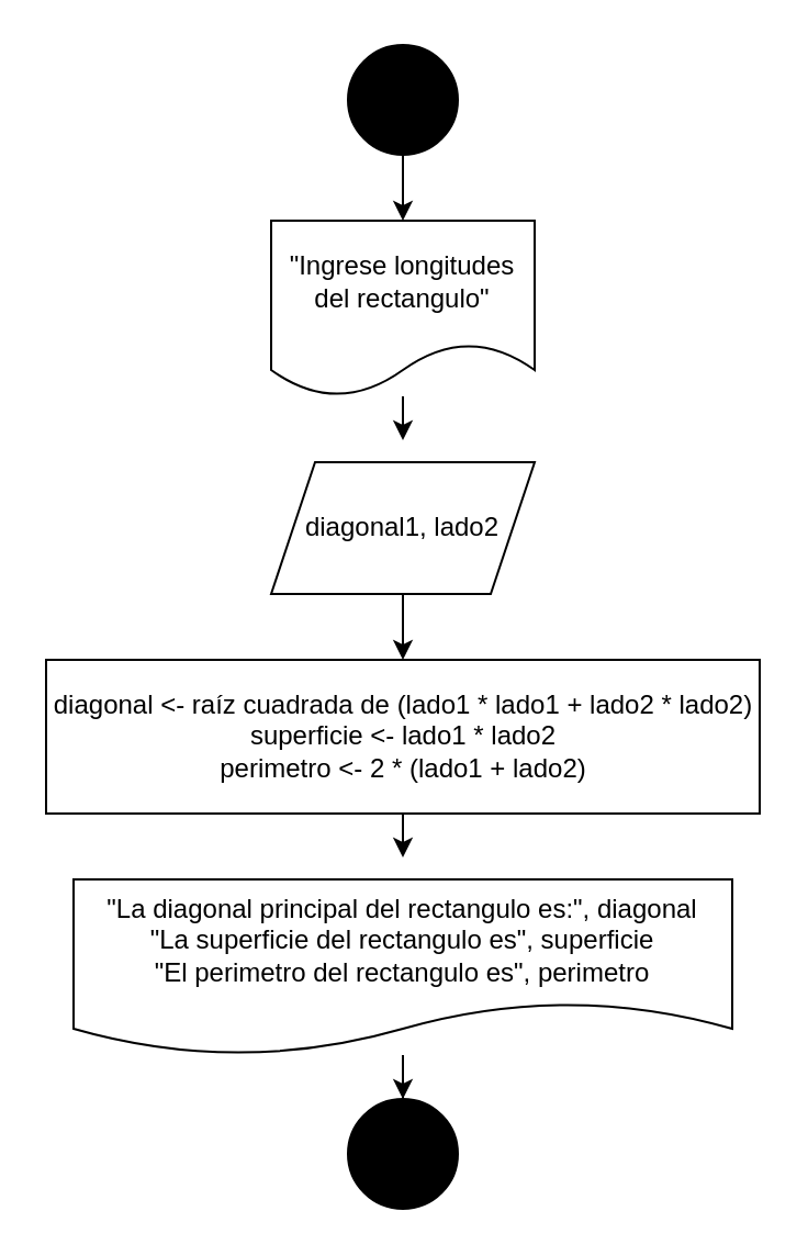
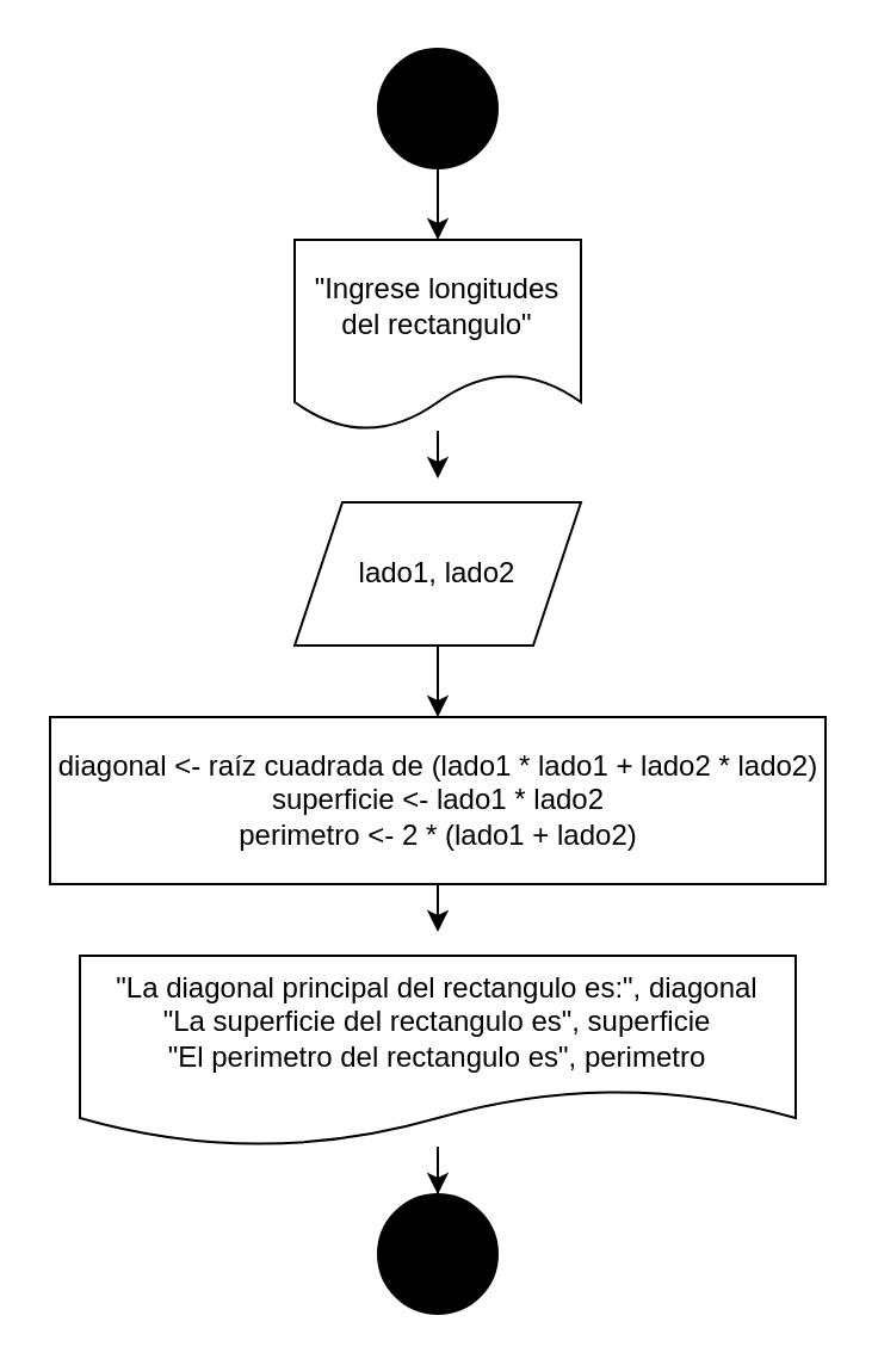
  <mxCell id="0" />
  <mxCell id="1" parent="0" />
  <mxCell id="2" value="" style="edgeStyle=orthogonalEdgeStyle;rounded=0;orthogonalLoop=1;jettySize=auto;html=1;" edge="1" parent="1" source="3" target="5"><mxGeometry relative="1" as="geometry" /></mxCell>
  <mxCell id="3" value="" style="ellipse;whiteSpace=wrap;html=1;aspect=fixed;fillColor=#000000;" vertex="1" parent="1"><mxGeometry x="158" y="20" width="50" height="50" as="geometry" /></mxCell>
  <mxCell id="4" style="edgeStyle=orthogonalEdgeStyle;rounded=0;orthogonalLoop=1;jettySize=auto;html=1;" edge="1" parent="1" source="5"><mxGeometry relative="1" as="geometry"><mxPoint x="183" y="200" as="targetPoint" /></mxGeometry></mxCell>
  <mxCell id="5" value="&quot;Ingrese longitudes del rectangulo&quot;" style="shape=document;whiteSpace=wrap;html=1;boundedLbl=1;" vertex="1" parent="1"><mxGeometry x="123" y="100" width="120" height="80" as="geometry" /></mxCell>
  <mxCell id="6" value="" style="edgeStyle=orthogonalEdgeStyle;rounded=0;orthogonalLoop=1;jettySize=auto;html=1;" edge="1" parent="1" source="7" target="9"><mxGeometry relative="1" as="geometry" /></mxCell>
- <mxCell id="7" value="diagonal1, lado2" style="shape=parallelogram;perimeter=parallelogramPerimeter;whiteSpace=wrap;html=1;fixedSize=1;" vertex="1" parent="1"><mxGeometry x="123" y="210" width="120" height="60" as="geometry" /></mxCell>
+ <mxCell id="7" value="lado1, lado2" style="shape=parallelogram;perimeter=parallelogramPerimeter;whiteSpace=wrap;html=1;fixedSize=1;" vertex="1" parent="1"><mxGeometry x="123" y="210" width="120" height="60" as="geometry" /></mxCell>
  <mxCell id="8" style="edgeStyle=orthogonalEdgeStyle;rounded=0;orthogonalLoop=1;jettySize=auto;html=1;" edge="1" parent="1" source="9"><mxGeometry relative="1" as="geometry"><mxPoint x="183" y="390" as="targetPoint" /></mxGeometry></mxCell>
  <mxCell id="9" value="diagonal &amp;lt;- raíz cuadrada de (lado1 * lado1 + lado2 * lado2) &lt;br&gt;superficie &amp;lt;- lado1 * lado2&lt;br&gt;perimetro &amp;lt;- 2 * (lado1 + lado2)" style="rounded=0;whiteSpace=wrap;html=1;" vertex="1" parent="1"><mxGeometry x="20.5" y="300" width="325" height="70" as="geometry" /></mxCell>
  <mxCell id="10" value="" style="edgeStyle=orthogonalEdgeStyle;rounded=0;orthogonalLoop=1;jettySize=auto;html=1;" edge="1" parent="1" source="11" target="12"><mxGeometry relative="1" as="geometry" /></mxCell>
  <mxCell id="11" value="&quot;La diagonal principal del rectangulo es:&quot;, diagonal&lt;br&gt;&quot;La superficie del rectangulo es&quot;, superficie&lt;br&gt;&quot;El perimetro del rectangulo es&quot;, perimetro" style="shape=document;whiteSpace=wrap;html=1;boundedLbl=1;" vertex="1" parent="1"><mxGeometry x="33" y="400" width="300" height="80" as="geometry" /></mxCell>
  <mxCell id="12" value="" style="ellipse;whiteSpace=wrap;html=1;aspect=fixed;fillColor=#000000;" vertex="1" parent="1"><mxGeometry x="158" y="500" width="50" height="50" as="geometry" /></mxCell>
